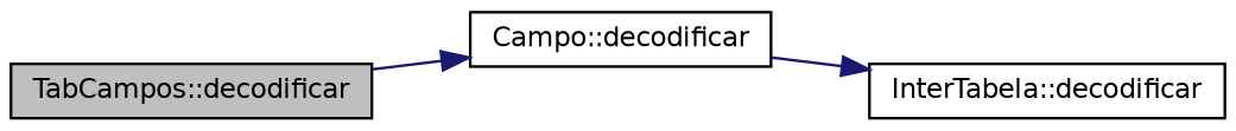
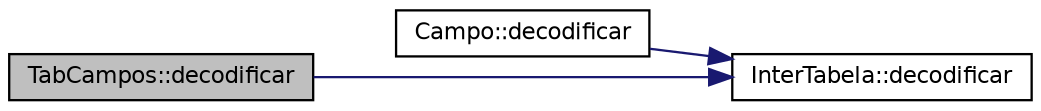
  digraph {
    rankdir=LR
    node [color=black fillcolor=white fontname=Helvetica fontsize=10 shape=record style=filled]
    edge [color=midnightblue fontname=Helvetica fontsize=10 labelfontname=Helvetica labelfontsize=10 style=solid]
    n1 [fillcolor=grey75 fontcolor=black height=0.2 label="TabCampos::decodificar" width=0.4]
    n2 [height=0.2 label="Campo::decodificar" width=0.4]
    n3 [height=0.2 label="InterTabela::decodificar" width=0.4]
-   n1 -> n2
+   n1 -> n3
    n2 -> n3
  }
